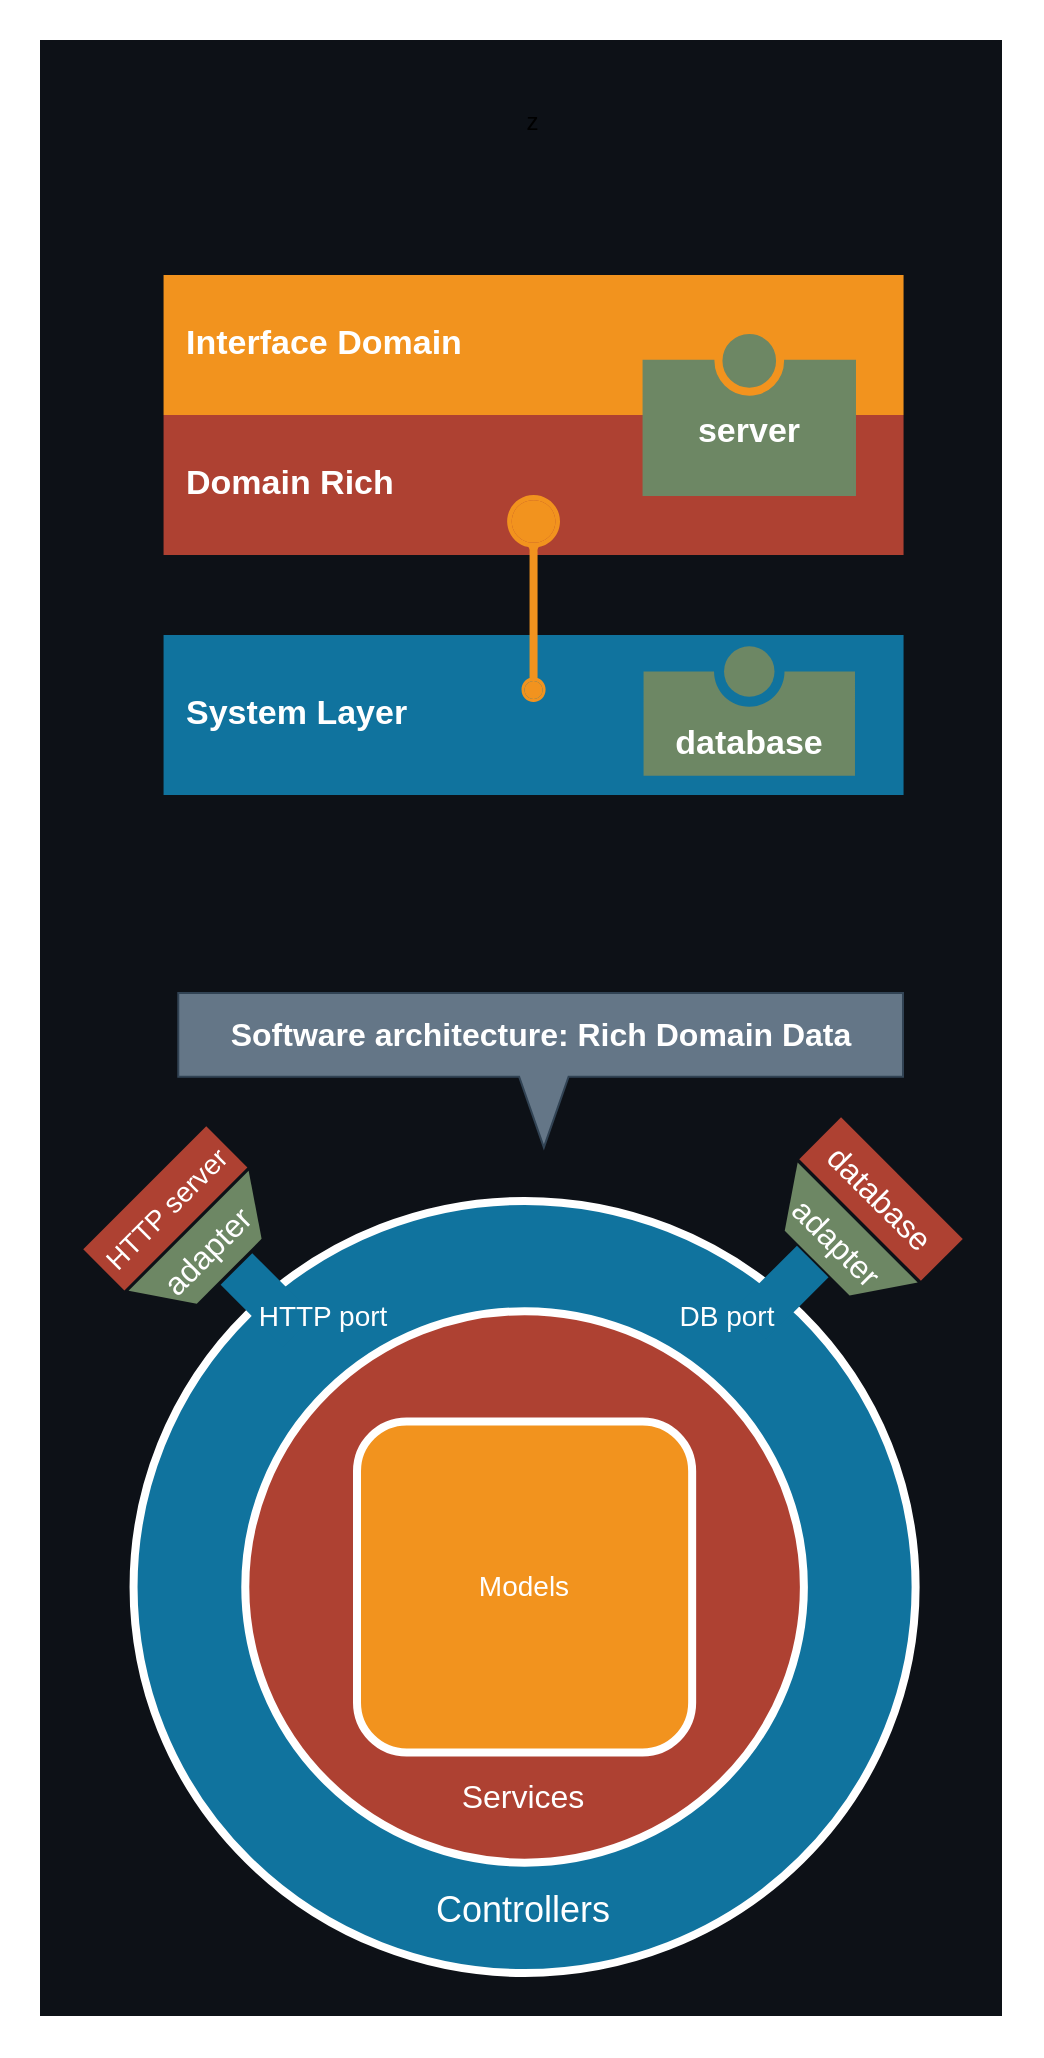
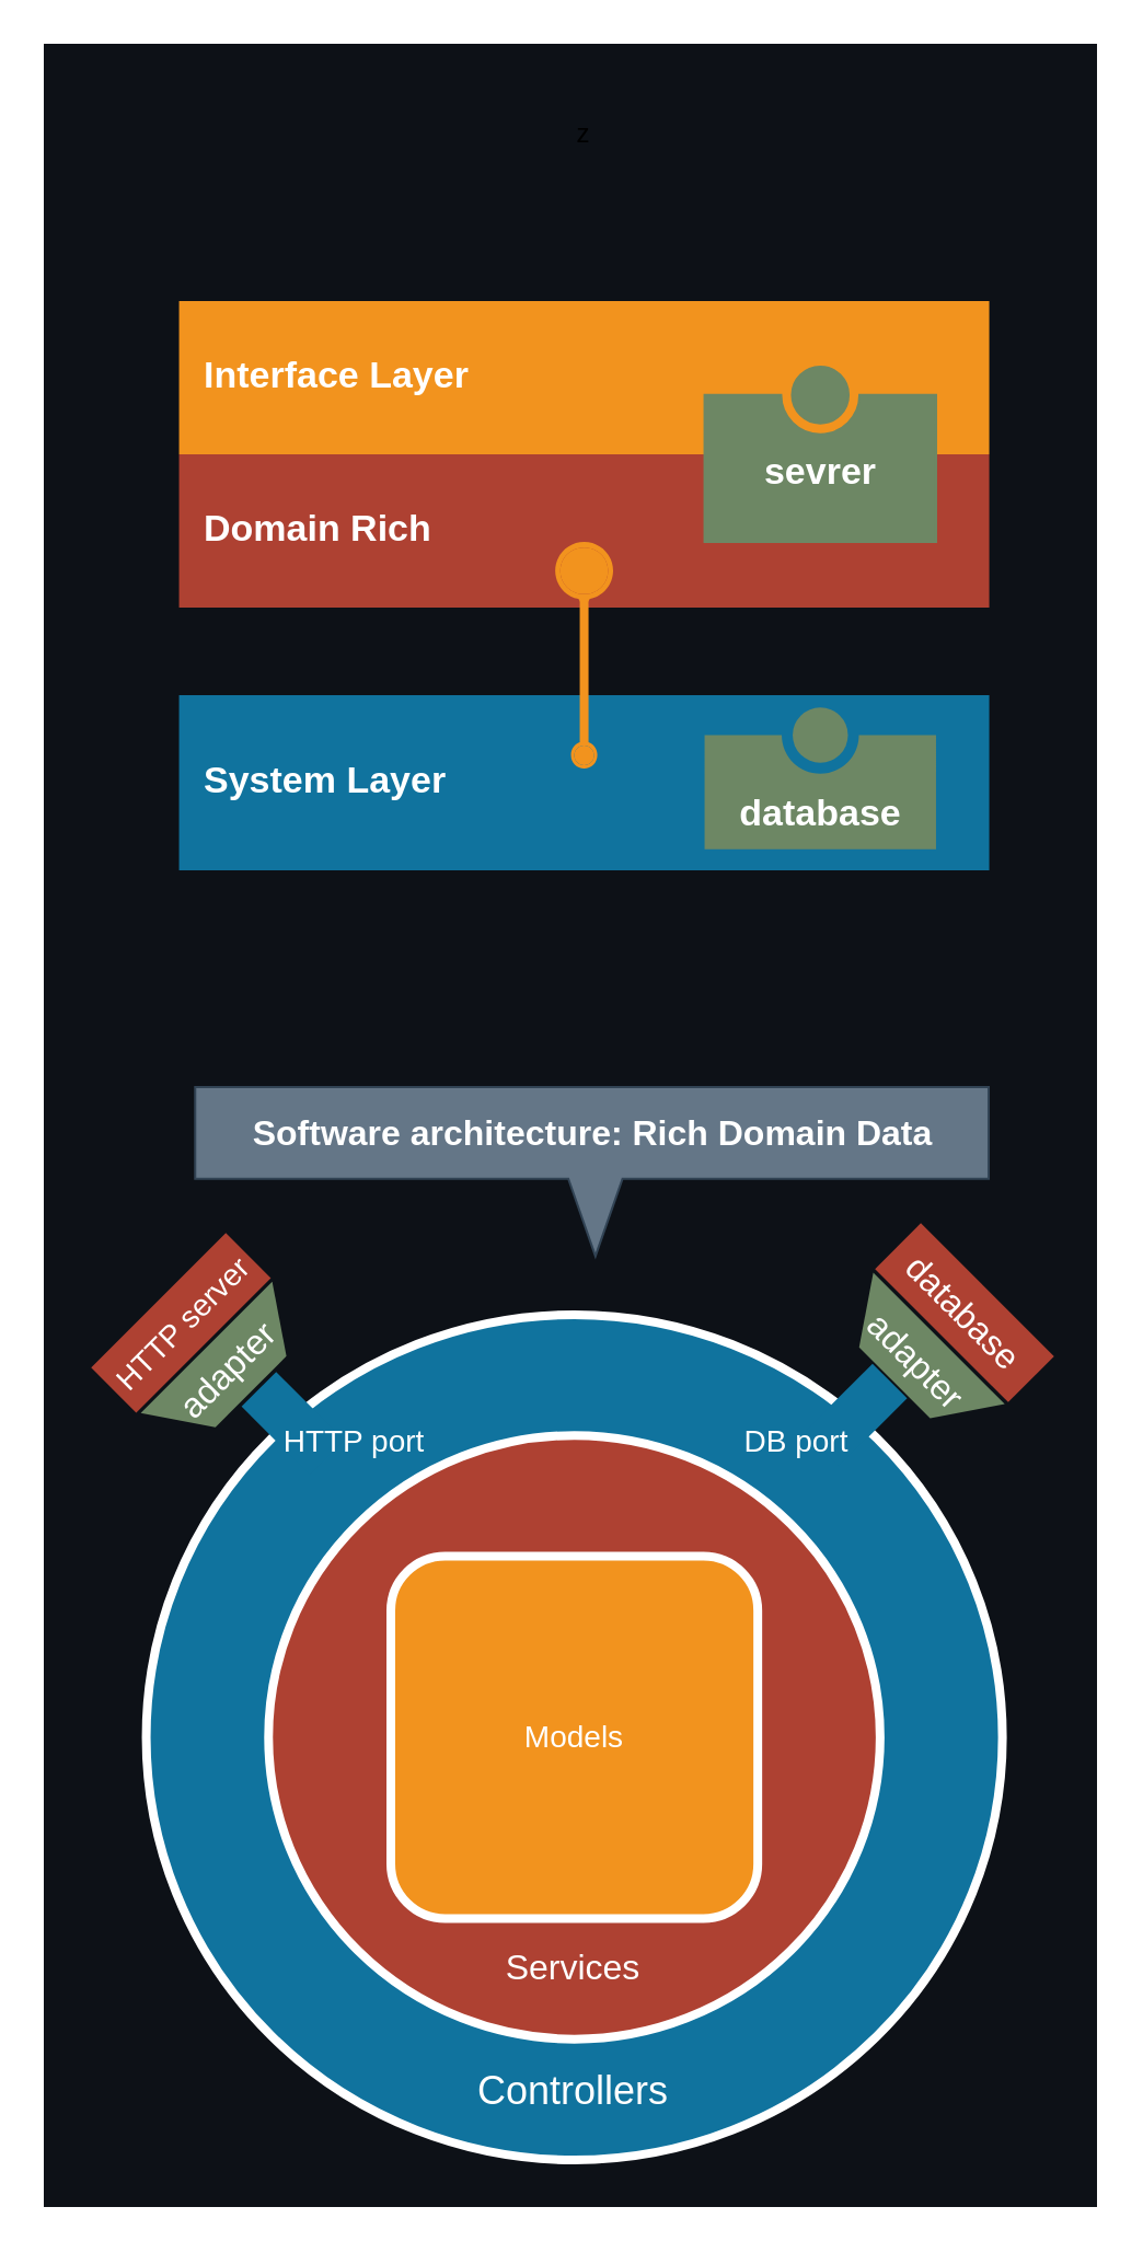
  <mxCell id="0" />
  <mxCell id="1" parent="0" />
  <mxCell id="2" value="" style="rounded=0;whiteSpace=wrap;html=1;fontColor=#FFFFFF;strokeColor=#0d1117;fillColor=#0d1117;" parent="1" vertex="1"><mxGeometry y="20" width="480" height="987" as="geometry" x="20" /></mxCell>
  <mxCell id="3" value="" style="group" parent="1" vertex="1" connectable="0"><mxGeometry x="41" y="496" width="440" height="490" as="geometry" /></mxCell>
  <mxCell id="4" value="&lt;font style=&quot;font-size: 18px;&quot;&gt;&lt;br&gt;&lt;br&gt;&lt;br&gt;&lt;br&gt;&lt;br&gt;&lt;br&gt;&lt;br&gt;&lt;br&gt;&lt;br&gt;&lt;br&gt;&lt;br&gt;&lt;br&gt;&lt;br&gt;&lt;br&gt;&lt;br&gt;Controllers&lt;br&gt;&lt;/font&gt;" style="ellipse;html=1;strokeWidth=4;fillColor=#10739E;strokeColor=#ffffff;shadow=0;fontSize=10;fontColor=#FFFFFF;align=center;fontStyle=0;whiteSpace=wrap;spacing=10;" parent="3" vertex="1"><mxGeometry x="25.281" y="103.947" width="391.023" height="386.053" as="geometry" /></mxCell>
  <mxCell id="5" value="&lt;font style=&quot;font-size: 16px;&quot;&gt;&lt;br&gt;&lt;br&gt;&lt;br&gt;&lt;br&gt;&lt;br&gt;&lt;br&gt;&lt;br&gt;&lt;br&gt;&lt;br&gt;&lt;br&gt;&lt;br&gt;Services&lt;br&gt;&lt;/font&gt;" style="ellipse;html=1;strokeWidth=4;fillColor=#AE4132;strokeColor=#ffffff;shadow=0;fontSize=10;fontColor=#FFFFFF;align=center;fontStyle=0;whiteSpace=wrap;spacing=10;" parent="3" vertex="1"><mxGeometry x="81.142" y="159.098" width="279.302" height="275.752" as="geometry" /></mxCell>
  <mxCell id="6" value="&lt;blockquote style=&quot;margin: 0px 0px 0px 40px; border: none; padding: 0px; font-size: 14px;&quot;&gt;&lt;/blockquote&gt;&lt;span style=&quot;font-size: 14px;&quot;&gt;Models&lt;/span&gt;" style="html=1;strokeWidth=4;fillColor=#F2931E;strokeColor=#ffffff;shadow=0;fontSize=10;fontColor=#FFFFFF;align=center;fontStyle=0;whiteSpace=wrap;spacing=10;rounded=1;" parent="3" vertex="1"><mxGeometry x="137.002" y="214.248" width="167.581" height="165.451" as="geometry" /></mxCell>
  <mxCell id="7" value="&lt;font style=&quot;font-size: 16px;&quot;&gt;Software architecture: Rich Domain Data&lt;/font&gt;" style="html=1;shape=mxgraph.infographic.barCallout;dx=182.8;dy=35.35;fillColor=#647687;strokeColor=#314354;align=center;verticalAlign=top;fontSize=14;fontStyle=1;shadow=0;spacingTop=5;fontColor=#ffffff;" parent="3" vertex="1"><mxGeometry x="47.63" width="362.37" height="77.21" as="geometry" /></mxCell>
  <mxCell id="8" value="" style="verticalLabelPosition=bottom;verticalAlign=top;html=1;shape=mxgraph.basic.rect;fillColor2=none;strokeWidth=1;size=0;indent=0;fontSize=16;gradientColor=none;fillColor=#10739E;rotation=45;strokeColor=none;" parent="3" vertex="1"><mxGeometry x="338.1" y="127.761" width="22.344" height="44.12" as="geometry" /></mxCell>
  <mxCell id="9" value="" style="verticalLabelPosition=bottom;verticalAlign=top;html=1;shape=mxgraph.basic.rect;fillColor2=none;strokeWidth=1;size=0;indent=0;fontSize=16;gradientColor=none;fillColor=#10739E;rotation=-45;strokeColor=none;" parent="3" vertex="1"><mxGeometry x="81.142" y="131.523" width="22.344" height="44.12" as="geometry" /></mxCell>
  <mxCell id="10" value="&lt;font style=&quot;font-size: 14px;&quot; color=&quot;#ffffff&quot;&gt;HTTP server&lt;/font&gt;" style="verticalLabelPosition=middle;verticalAlign=middle;html=1;shape=trapezoid;perimeter=trapezoidPerimeter;whiteSpace=wrap;size=0;arcSize=10;flipV=1;labelPosition=center;align=center;fontSize=16;fillColor=#AE4132;strokeColor=none;rotation=-45;" parent="3" vertex="1"><mxGeometry x="-2.325" y="93.171" width="86.975" height="29.075" as="geometry" /></mxCell>
  <mxCell id="11" value="&lt;font style=&quot;font-size: 16px;&quot;&gt;adapter&lt;/font&gt;" style="verticalLabelPosition=middle;verticalAlign=middle;html=1;shape=trapezoid;perimeter=trapezoidPerimeter;whiteSpace=wrap;size=0.23;arcSize=10;flipV=1;labelPosition=center;align=center;fontSize=16;fillColor=#6d8764;strokeColor=none;rotation=-45;fontColor=#ffffff;" parent="3" vertex="1"><mxGeometry x="20.488" y="114.658" width="84.908" height="28.678" as="geometry" /></mxCell>
  <mxCell id="12" value="&lt;font style=&quot;font-size: 16px;&quot; color=&quot;#ffffff&quot;&gt;database&lt;/font&gt;" style="verticalLabelPosition=middle;verticalAlign=middle;html=1;shape=trapezoid;perimeter=trapezoidPerimeter;whiteSpace=wrap;size=0;arcSize=10;flipV=1;labelPosition=center;align=center;fontSize=16;fillColor=#AE4132;strokeColor=none;rotation=45;" parent="3" vertex="1"><mxGeometry x="355.975" y="88.241" width="86.025" height="29.594" as="geometry" /></mxCell>
  <mxCell id="13" value="&lt;font style=&quot;font-size: 14px;&quot; color=&quot;#ffffff&quot;&gt;DB port&lt;/font&gt;" style="text;html=1;strokeColor=none;fillColor=none;align=center;verticalAlign=middle;whiteSpace=wrap;rounded=0;fontSize=10;fontColor=#000000;" parent="3" vertex="1"><mxGeometry x="288.943" y="145.862" width="67.033" height="33.09" as="geometry" /></mxCell>
  <mxCell id="14" value="&lt;font style=&quot;font-size: 14px;&quot; color=&quot;#ffffff&quot;&gt;HTTP port&lt;br&gt;&lt;/font&gt;" style="text;html=1;strokeColor=none;fillColor=none;align=center;verticalAlign=middle;whiteSpace=wrap;rounded=0;fontSize=10;fontColor=#000000;" parent="3" vertex="1"><mxGeometry x="84.65" y="145.86" width="71.09" height="33.09" as="geometry" /></mxCell>
  <mxCell id="15" value="&lt;font style=&quot;font-size: 16px;&quot;&gt;adapter&lt;/font&gt;" style="verticalLabelPosition=middle;verticalAlign=middle;html=1;shape=trapezoid;perimeter=trapezoidPerimeter;whiteSpace=wrap;size=0.23;arcSize=10;flipV=1;labelPosition=center;align=center;fontSize=16;fillColor=#6d8764;strokeColor=none;rotation=45;fontColor=#ffffff;" parent="3" vertex="1"><mxGeometry x="334.748" y="110.565" width="84.908" height="28.678" as="geometry" /></mxCell>
  <mxCell id="16" value="z" style="group" parent="3" vertex="1" connectable="0"><mxGeometry x="40.28" y="-449" width="370" height="460" as="geometry" /></mxCell>
- <mxCell id="17" value="Interface Domain" style="shape=mxgraph.infographic.ribbonSimple;notch1=0;notch2=0;notch=0;html=1;fillColor=#F2931E;strokeColor=none;shadow=0;fontSize=17;fontColor=#FFFFFF;align=left;spacingLeft=10;fontStyle=1;" parent="16" vertex="1"><mxGeometry y="90" width="370" height="70" as="geometry" /></mxCell>
+ <mxCell id="17" value="Interface Layer" style="shape=mxgraph.infographic.ribbonSimple;notch1=0;notch2=0;notch=0;html=1;fillColor=#F2931E;strokeColor=none;shadow=0;fontSize=17;fontColor=#FFFFFF;align=left;spacingLeft=10;fontStyle=1;" parent="16" vertex="1"><mxGeometry y="90" width="370" height="70" as="geometry" /></mxCell>
  <mxCell id="18" value="Domain Rich" style="shape=mxgraph.infographic.ribbonSimple;notch1=0;notch2=0;notch=0;html=1;fillColor=#AE4132;strokeColor=none;shadow=0;fontSize=17;fontColor=#FFFFFF;align=left;spacingLeft=10;fontStyle=1;" parent="16" vertex="1"><mxGeometry y="160" width="370" height="70" as="geometry" /></mxCell>
  <mxCell id="19" value="System Layer" style="shape=mxgraph.infographic.ribbonSimple;notch1=0;notch2=0;notch=0;html=1;fillColor=#10739E;strokeColor=none;shadow=0;fontSize=17;fontColor=#FFFFFF;align=left;spacingLeft=10;fontStyle=1;fixDash=0;autosize=0;gradientColor=none;" parent="16" vertex="1"><mxGeometry y="270" width="370" height="80" as="geometry" /></mxCell>
  <mxCell id="20" value="" style="verticalLabelPosition=middle;verticalAlign=middle;html=1;shape=mxgraph.infographic.circularCallout2;dy=15;strokeColor=#F2931E;labelPosition=center;align=center;fontColor=#10739E;fontStyle=1;fontSize=24;gradientColor=none;fillColor=#F2931E;" parent="16" vertex="1"><mxGeometry x="171.786" y="200" width="26.429" height="103.5" as="geometry" /></mxCell>
- <mxCell id="21" value="server" style="verticalLabelPosition=middle;verticalAlign=top;html=1;shape=mxgraph.infographic.numberedEntryVert;dy=25.82;fillColor=#6D8764;strokeColor=#6D8764;fontSize=17;fontColor=#FFFFFF;align=center;labelPosition=center;spacingTop=32;fontStyle=1;" parent="16" vertex="1"><mxGeometry x="240" y="120" width="105.71" height="80" as="geometry" /></mxCell>
+ <mxCell id="21" value="sevrer" style="verticalLabelPosition=middle;verticalAlign=top;html=1;shape=mxgraph.infographic.numberedEntryVert;dy=25.82;fillColor=#6D8764;strokeColor=#6D8764;fontSize=17;fontColor=#FFFFFF;align=center;labelPosition=center;spacingTop=32;fontStyle=1;" parent="16" vertex="1"><mxGeometry x="240" y="120" width="105.71" height="80" as="geometry" /></mxCell>
  <mxCell id="22" value="database" style="verticalLabelPosition=middle;verticalAlign=top;html=1;shape=mxgraph.infographic.numberedEntryVert;dy=25.24;fillColor=#6D8764;strokeColor=none;fontSize=17;fontColor=#FFFFFF;align=center;labelPosition=center;spacingTop=32;fontStyle=1;" parent="16" vertex="1"><mxGeometry x="240" y="275.62" width="105.71" height="64.75" as="geometry" /></mxCell>
